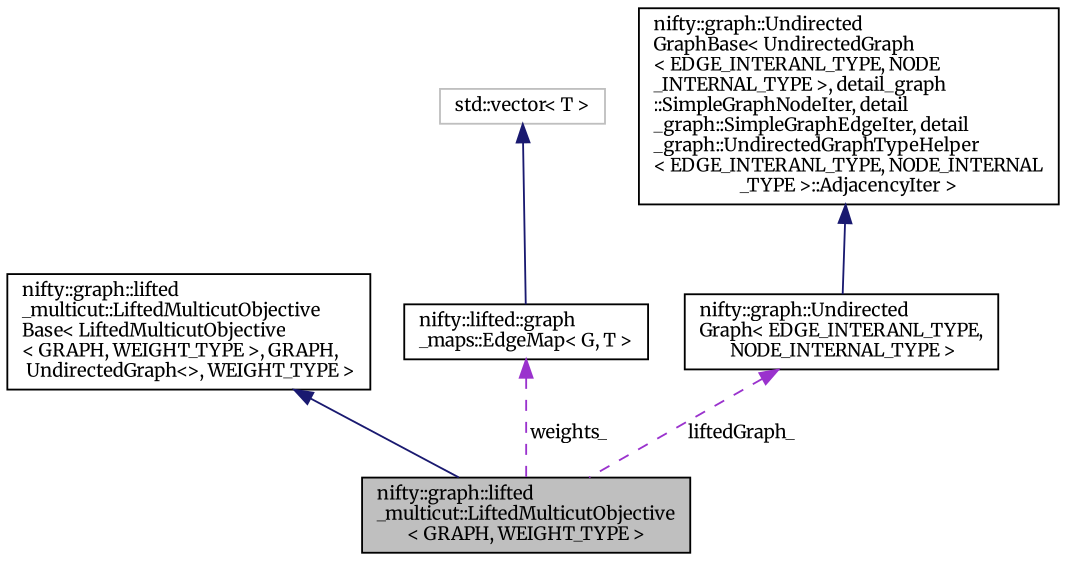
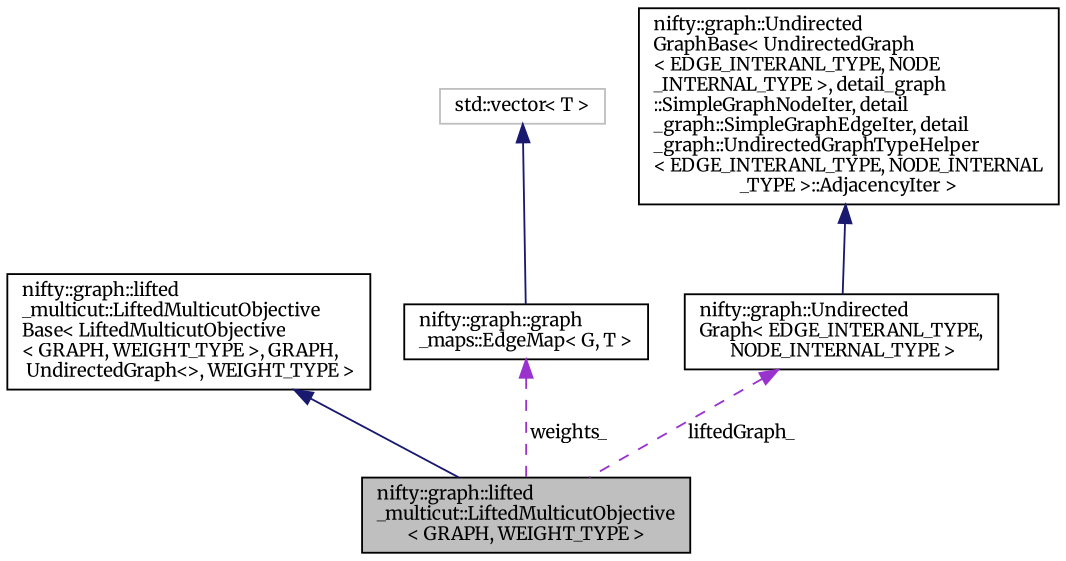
  digraph {
    rankdir=TB
    fontname=Merriweather
    node [color=black fillcolor=white fontname=Merriweather fontsize=10 shape=record style=filled]
    edge [color=midnightblue dir=back fontname=Merriweather fontsize=10 labelfontname=Helvetica labelfontsize=10 style=solid]
    n1 [fillcolor=grey75 fontcolor=black height=0.2 label="nifty::graph::lifted\l_multicut::LiftedMulticutObjective\l\< GRAPH, WEIGHT_TYPE \>" width=0.4]
    n2 [height=0.2 label="nifty::graph::lifted\l_multicut::LiftedMulticutObjective\lBase\< LiftedMulticutObjective\l\< GRAPH, WEIGHT_TYPE \>, GRAPH,\l UndirectedGraph\<\>, WEIGHT_TYPE \>" width=0.4]
-   n3 [height=0.2 label="nifty::lifted::graph\l_maps::EdgeMap\< G, T \>" width=0.4]
+   n3 [height=0.2 label="nifty::graph::graph\l_maps::EdgeMap\< G, T \>" width=0.4]
    n4 [color=grey75 height=0.2 label="std::vector\< T \>" width=0.4]
    n5 [height=0.2 label="nifty::graph::Undirected\lGraph\< EDGE_INTERANL_TYPE,\l NODE_INTERNAL_TYPE \>" width=0.4]
    n6 [height=0.2 label="nifty::graph::Undirected\lGraphBase\< UndirectedGraph\l\< EDGE_INTERANL_TYPE, NODE\l_INTERNAL_TYPE \>, detail_graph\l::SimpleGraphNodeIter, detail\l_graph::SimpleGraphEdgeIter, detail\l_graph::UndirectedGraphTypeHelper\l\< EDGE_INTERANL_TYPE, NODE_INTERNAL\l_TYPE \>::AdjacencyIter \>" width=0.4]
    n2 -> n1
    n3 -> n1 [color=darkorchid3 label=" weights_" style=dashed]
    n4 -> n3
    n5 -> n1 [color=darkorchid3 label=" liftedGraph_" style=dashed]
    n6 -> n5
  }
